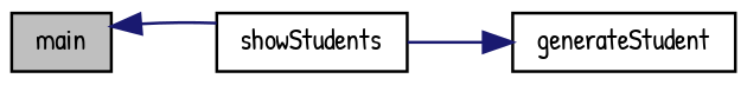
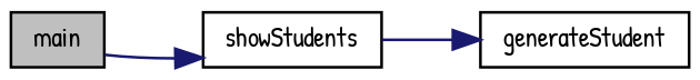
  digraph {
    fontname="Patrick Hand"
    rankdir=LR
    node [color=black fillcolor=white fontname="Patrick Hand" fontsize=10 shape=record style=filled]
    edge [color=midnightblue fontname="Patrick Hand" fontsize=10 labelfontname=Helvetica labelfontsize=10 style=solid]
    n1 [fillcolor=grey75 fontcolor=black height=0.2 label=main width=0.4]
    n2 [height=0.2 label=showStudents width=0.4]
    n3 [height=0.2 label=generateStudent width=0.4]
-   n2 -> n1
+   n1 -> n2
    n2 -> n3
  }
